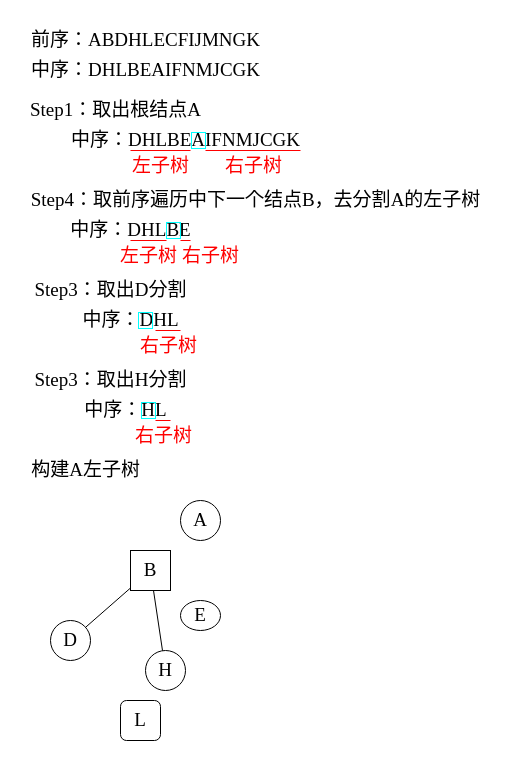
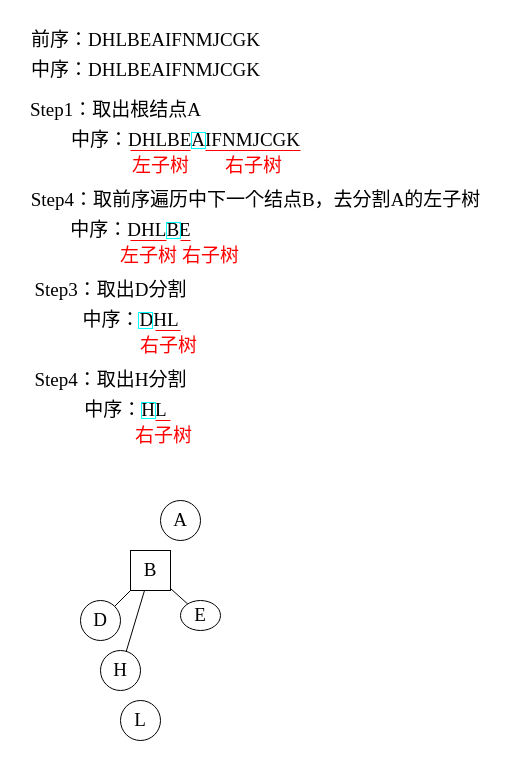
  <mxCell id="0" />
  <mxCell id="1" parent="0" />
- <mxCell id="2" value="&lt;font face=&quot;SimSun&quot;&gt;前序：&lt;/font&gt;ABDHLECFIJMNGK" style="text;html=1;align=center;verticalAlign=middle;resizable=0;points=[];autosize=1;strokeColor=none;fillColor=none;fontFamily=Times New Roman;fontSize=19;" parent="1" vertex="1"><mxGeometry x="20" y="20" width="250" height="40" as="geometry" /></mxCell>
+ <mxCell id="2" value="&lt;font face=&quot;SimSun&quot;&gt;前序：&lt;/font&gt;DHLBEAIFNMJCGK" style="text;html=1;align=center;verticalAlign=middle;resizable=0;points=[];autosize=1;strokeColor=none;fillColor=none;fontFamily=Times New Roman;fontSize=19;" parent="1" vertex="1"><mxGeometry x="20" y="20" width="250" height="40" as="geometry" /></mxCell>
  <mxCell id="3" value="&lt;font face=&quot;SimSun&quot;&gt;中序：&lt;/font&gt;DHLBEAIFNMJCGK" style="text;html=1;align=center;verticalAlign=middle;resizable=0;points=[];autosize=1;strokeColor=none;fillColor=none;fontFamily=Times New Roman;fontSize=19;" parent="1" vertex="1"><mxGeometry x="20" y="50" width="250" height="40" as="geometry" /></mxCell>
  <mxCell id="4" value="Step1：&lt;font face=&quot;SimSun&quot;&gt;取出根结点&lt;/font&gt;A" style="text;html=1;align=center;verticalAlign=middle;resizable=0;points=[];autosize=1;strokeColor=none;fillColor=none;fontSize=19;fontFamily=Times New Roman;" parent="1" vertex="1"><mxGeometry x="20" y="90" width="190" height="40" as="geometry" /></mxCell>
  <mxCell id="5" value="&lt;font face=&quot;SimSun&quot;&gt;中序：&lt;/font&gt;DHLBEAIFNMJCGK" style="text;html=1;align=center;verticalAlign=middle;resizable=0;points=[];autosize=1;strokeColor=none;fillColor=none;fontFamily=Times New Roman;fontSize=19;" parent="1" vertex="1"><mxGeometry x="60" y="120" width="250" height="40" as="geometry" /></mxCell>
  <mxCell id="6" value="左子树" style="line;strokeWidth=1;html=1;fontFamily=SimSun;fontSize=19;labelBackgroundColor=none;fontColor=#FF0000;strokeColor=#FF0000;" parent="1" vertex="1"><mxGeometry x="130" y="140" width="60" height="20" as="geometry" /></mxCell>
  <mxCell id="7" value="右子树" style="line;strokeWidth=1;html=1;fontFamily=SimSun;fontSize=19;labelBackgroundColor=none;fontColor=#FF0000;strokeColor=#FF0000;" parent="1" vertex="1"><mxGeometry x="205" y="140" width="95" height="20" as="geometry" /></mxCell>
  <mxCell id="8" value="" style="rounded=0;whiteSpace=wrap;html=1;labelBackgroundColor=none;strokeColor=#00FFFF;strokeWidth=1;fontFamily=SimSun;fontSize=19;fontColor=#FF0000;fillColor=none;" parent="1" vertex="1"><mxGeometry x="191" y="132" width="14" height="16" as="geometry" /></mxCell>
  <mxCell id="9" value="Step4：&lt;font face=&quot;SimSun&quot;&gt;取前序遍历中下一个结点&lt;/font&gt;B&lt;font face=&quot;SimSun&quot;&gt;，去分割&lt;/font&gt;A&lt;font face=&quot;SimSun&quot;&gt;的左子树&lt;/font&gt;" style="text;html=1;align=center;verticalAlign=middle;resizable=0;points=[];autosize=1;strokeColor=none;fillColor=none;fontSize=19;fontFamily=Times New Roman;" parent="1" vertex="1"><mxGeometry x="20" y="180" width="470" height="40" as="geometry" /></mxCell>
  <mxCell id="10" value="&lt;font face=&quot;SimSun&quot;&gt;中序：&lt;/font&gt;DHLBE" style="text;html=1;align=center;verticalAlign=middle;resizable=0;points=[];autosize=1;strokeColor=none;fillColor=none;fontFamily=Times New Roman;fontSize=19;" parent="1" vertex="1"><mxGeometry x="60" y="210" width="140" height="40" as="geometry" /></mxCell>
  <mxCell id="11" value="左子树" style="line;strokeWidth=1;html=1;fontFamily=SimSun;fontSize=19;labelBackgroundColor=none;fontColor=#FF0000;strokeColor=#FF0000;" parent="1" vertex="1"><mxGeometry x="130" y="230" width="36" height="20" as="geometry" /></mxCell>
  <mxCell id="12" value="右子树" style="line;strokeWidth=1;html=1;fontFamily=SimSun;fontSize=19;labelBackgroundColor=none;fontColor=#FF0000;strokeColor=#FF0000;align=left;" parent="1" vertex="1"><mxGeometry x="180" y="230" width="10" height="20" as="geometry" /></mxCell>
  <mxCell id="13" value="" style="rounded=0;whiteSpace=wrap;html=1;labelBackgroundColor=none;strokeColor=#00FFFF;strokeWidth=1;fontFamily=SimSun;fontSize=19;fontColor=#FF0000;fillColor=none;" parent="1" vertex="1"><mxGeometry x="166" y="222" width="14" height="16" as="geometry" /></mxCell>
  <mxCell id="14" value="Step3：&lt;font face=&quot;SimSun&quot;&gt;取出&lt;/font&gt;D&lt;font face=&quot;SimSun&quot;&gt;分割&lt;/font&gt;" style="text;html=1;align=center;verticalAlign=middle;resizable=0;points=[];autosize=1;strokeColor=none;fillColor=none;fontSize=19;fontFamily=Times New Roman;" parent="1" vertex="1"><mxGeometry x="20" y="270" width="180" height="40" as="geometry" /></mxCell>
  <mxCell id="15" value="&lt;font face=&quot;SimSun&quot;&gt;中序：&lt;/font&gt;DHL" style="text;html=1;align=center;verticalAlign=middle;resizable=0;points=[];autosize=1;strokeColor=none;fillColor=none;fontFamily=Times New Roman;fontSize=19;" vertex="1" parent="1"><mxGeometry x="70" y="300" width="120" height="40" as="geometry" /></mxCell>
  <mxCell id="16" value="右子树" style="line;strokeWidth=1;html=1;fontFamily=SimSun;fontSize=19;labelBackgroundColor=none;fontColor=#FF0000;strokeColor=#FF0000;align=center;" vertex="1" parent="1"><mxGeometry x="155" y="320" width="25" height="20" as="geometry" /></mxCell>
  <mxCell id="17" value="" style="rounded=0;whiteSpace=wrap;html=1;labelBackgroundColor=none;strokeColor=#00FFFF;strokeWidth=1;fontFamily=SimSun;fontSize=19;fontColor=#FF0000;fillColor=none;" vertex="1" parent="1"><mxGeometry x="138" y="312" width="14" height="16" as="geometry" /></mxCell>
- <mxCell id="18" value="Step3：&lt;font face=&quot;SimSun&quot;&gt;取出&lt;/font&gt;H&lt;font face=&quot;SimSun&quot;&gt;分割&lt;/font&gt;" style="text;html=1;align=center;verticalAlign=middle;resizable=0;points=[];autosize=1;strokeColor=none;fillColor=none;fontSize=19;fontFamily=Times New Roman;" vertex="1" parent="1"><mxGeometry x="20" y="360" width="180" height="40" as="geometry" /></mxCell>
+ <mxCell id="18" value="Step4：&lt;font face=&quot;SimSun&quot;&gt;取出&lt;/font&gt;H&lt;font face=&quot;SimSun&quot;&gt;分割&lt;/font&gt;" style="text;html=1;align=center;verticalAlign=middle;resizable=0;points=[];autosize=1;strokeColor=none;fillColor=none;fontSize=19;fontFamily=Times New Roman;" vertex="1" parent="1"><mxGeometry x="20" y="360" width="180" height="40" as="geometry" /></mxCell>
  <mxCell id="19" value="&lt;font face=&quot;SimSun&quot;&gt;中序：&lt;/font&gt;HL" style="text;html=1;align=center;verticalAlign=middle;resizable=0;points=[];autosize=1;strokeColor=none;fillColor=none;fontFamily=Times New Roman;fontSize=19;" vertex="1" parent="1"><mxGeometry x="70" y="390" width="110" height="40" as="geometry" /></mxCell>
  <mxCell id="20" value="右子树" style="line;strokeWidth=1;html=1;fontFamily=SimSun;fontSize=19;labelBackgroundColor=none;fontColor=#FF0000;strokeColor=#FF0000;align=center;" vertex="1" parent="1"><mxGeometry x="155" y="410" width="15" height="20" as="geometry" /></mxCell>
  <mxCell id="21" value="" style="rounded=0;whiteSpace=wrap;html=1;labelBackgroundColor=none;strokeColor=#00FFFF;strokeWidth=1;fontFamily=SimSun;fontSize=19;fontColor=#FF0000;fillColor=none;" vertex="1" parent="1"><mxGeometry x="141" y="402" width="14" height="16" as="geometry" /></mxCell>
- <mxCell id="22" value="&lt;font face=&quot;SimSun&quot;&gt;构建&lt;/font&gt;A&lt;font face=&quot;SimSun&quot;&gt;左子树&lt;/font&gt;" style="text;html=1;align=center;verticalAlign=middle;resizable=0;points=[];autosize=1;strokeColor=none;fillColor=none;fontSize=19;fontFamily=Times New Roman;" vertex="1" parent="1"><mxGeometry x="20" y="450" width="130" height="40" as="geometry" /></mxCell>
- <mxCell id="23" value="A" style="ellipse;whiteSpace=wrap;html=1;fontFamily=Times New Roman;fontSize=19;" vertex="1" parent="1"><mxGeometry x="180" y="500" width="40" height="40" as="geometry" /></mxCell>
+ <mxCell id="23" value="A" style="ellipse;whiteSpace=wrap;html=1;fontFamily=Times New Roman;fontSize=19;" vertex="1" parent="1"><mxGeometry x="160" y="500" width="40" height="40" as="geometry" /></mxCell>
  <mxCell id="24" style="edgeStyle=none;html=1;fontFamily=Times New Roman;fontSize=19;endArrow=none;endFill=0;" edge="1" parent="1" source="26" target="27"><mxGeometry relative="1" as="geometry" /></mxCell>
+ <mxCell id="25" style="edgeStyle=none;html=1;fontFamily=Times New Roman;fontSize=19;endArrow=none;endFill=0;" edge="1" parent="1" source="26" target="28"><mxGeometry relative="1" as="geometry" /></mxCell>
  <mxCell id="26" value="B" style="whiteSpace=wrap;html=1;fontFamily=Times New Roman;fontSize=19;rounded=0;" vertex="1" parent="1"><mxGeometry x="130" y="550" width="40" height="40" as="geometry" /></mxCell>
- <mxCell id="27" value="D" style="ellipse;whiteSpace=wrap;html=1;fontFamily=Times New Roman;fontSize=19;" vertex="1" parent="1"><mxGeometry x="50" y="620" width="40" height="40" as="geometry" /></mxCell>
+ <mxCell id="27" value="D" style="ellipse;whiteSpace=wrap;html=1;fontFamily=Times New Roman;fontSize=19;" vertex="1" parent="1"><mxGeometry x="80" y="600" width="40" height="40" as="geometry" /></mxCell>
  <mxCell id="28" value="E" style="ellipse;whiteSpace=wrap;html=1;fontFamily=Times New Roman;fontSize=19;" vertex="1" parent="1"><mxGeometry x="180" y="600" width="40" height="30" as="geometry" /></mxCell>
  <mxCell id="29" style="edgeStyle=none;html=1;fontFamily=Times New Roman;fontSize=19;endArrow=none;endFill=0;" edge="1" parent="1" source="30" target="26"><mxGeometry relative="1" as="geometry" /></mxCell>
- <mxCell id="30" value="H" style="ellipse;whiteSpace=wrap;html=1;fontFamily=Times New Roman;fontSize=19;" vertex="1" parent="1"><mxGeometry x="145" y="650" width="40" height="40" as="geometry" /></mxCell>
- <mxCell id="31" value="L" style="whiteSpace=wrap;html=1;fontFamily=Times New Roman;fontSize=19;rounded=1;" vertex="1" parent="1"><mxGeometry x="120" y="700" width="40" height="40" as="geometry" /></mxCell>
+ <mxCell id="30" value="H" style="ellipse;whiteSpace=wrap;html=1;fontFamily=Times New Roman;fontSize=19;" vertex="1" parent="1"><mxGeometry x="100" y="650" width="40" height="40" as="geometry" /></mxCell>
+ <mxCell id="31" value="L" style="ellipse;whiteSpace=wrap;html=1;fontFamily=Times New Roman;fontSize=19;" vertex="1" parent="1"><mxGeometry x="120" y="700" width="40" height="40" as="geometry" /></mxCell>
